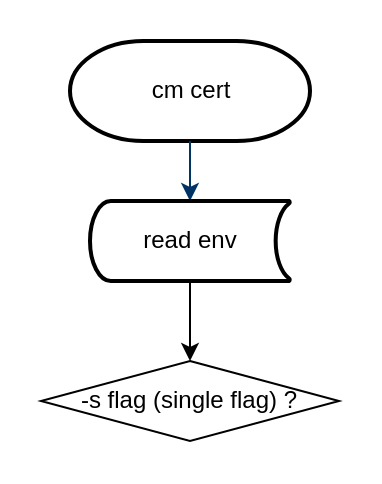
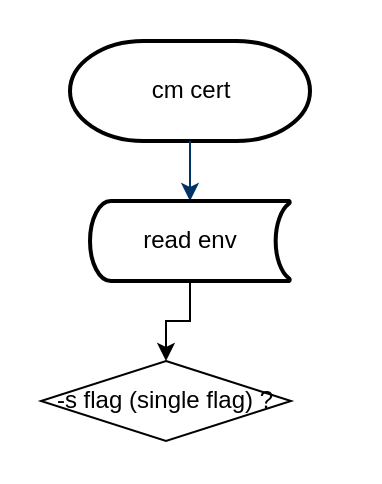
  <mxCell id="0" />
  <mxCell id="1" parent="0" />
  <mxCell id="2" value="cm cert" style="shape=mxgraph.flowchart.terminator;strokeWidth=2;gradientColor=none;gradientDirection=north;fontStyle=0;html=1;" parent="1" vertex="1"><mxGeometry x="34.5" y="20" width="120" height="50" as="geometry" /></mxCell>
  <mxCell id="3" style="fontStyle=1;strokeColor=#003366;strokeWidth=1;html=1;exitX=0.5;exitY=1;exitDx=0;exitDy=0;exitPerimeter=0;" parent="1" source="2" edge="1"><mxGeometry relative="1" as="geometry"><mxPoint x="94.5" y="70" as="sourcePoint" /><mxPoint x="94.5" y="100" as="targetPoint" /></mxGeometry></mxCell>
- <mxCell id="4" value="-s flag (single flag) ?" style="rhombus;whiteSpace=wrap;html=1;" parent="1" vertex="1"><mxGeometry x="20" y="180" width="149" height="40" as="geometry" /></mxCell>
+ <mxCell id="4" value="-s flag (single flag) ?" style="rhombus;whiteSpace=wrap;html=1;" parent="1" vertex="1"><mxGeometry x="20" y="180" width="125" height="40" as="geometry" /></mxCell>
  <mxCell id="5" value="" style="edgeStyle=orthogonalEdgeStyle;rounded=0;orthogonalLoop=1;jettySize=auto;html=1;" parent="1" source="6" target="4" edge="1"><mxGeometry relative="1" as="geometry" /></mxCell>
  <mxCell id="6" value="read env" style="strokeWidth=2;html=1;shape=mxgraph.flowchart.stored_data;whiteSpace=wrap;" parent="1" vertex="1"><mxGeometry x="44.5" y="100" width="100" height="40" as="geometry" /></mxCell>
